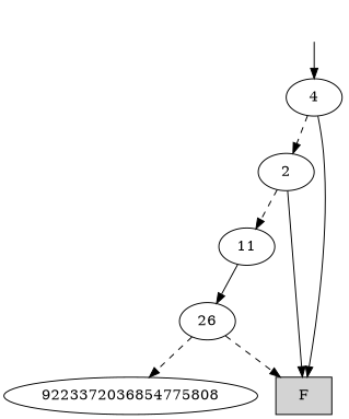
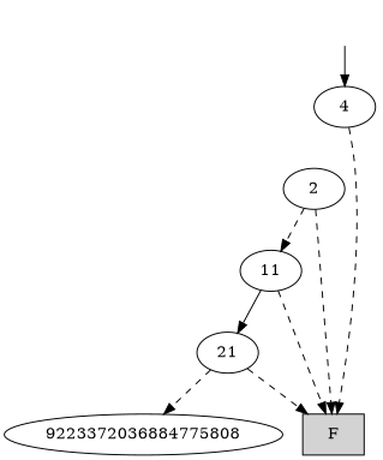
  digraph {
    edge [dir=forward style=dashed]
    root [style=invis]
    n2 [label=4]
    n3 [label=2]
    n4 [label=F shape=box style=filled]
    n5 [label=11]
-   n6 [label=26]
-   9223372036854775808
+   n6 [label=21]
+   9223372036854775808 [label=9223372036884775808]
    root -> n2 [style=solid]
-   n2 -> n3
-   n2 -> n4 [style=solid]
-   n3 -> n4 [style=solid]
+   n2 -> n4
+   n3 -> n4
    n3 -> n5
+   n5 -> n4
    n5 -> n6 [style=solid]
    n6 -> n4
    n6 -> 9223372036854775808
  }
